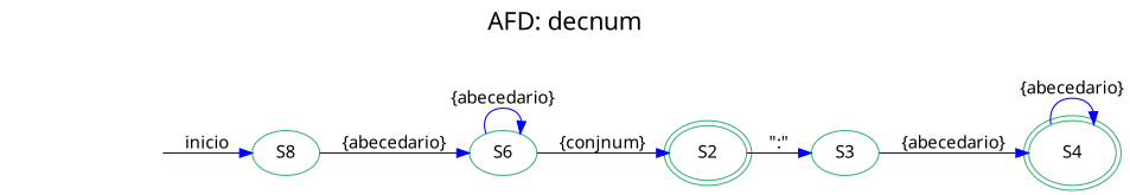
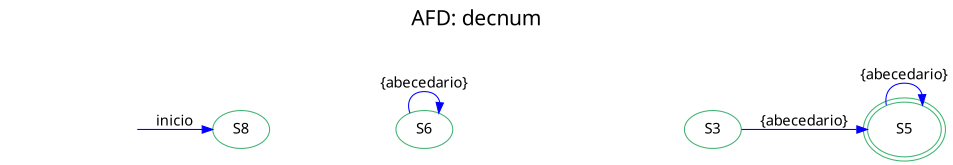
  digraph {
    fontname="Noto Sans"
    fontsize=20
    label="AFD: decnum"
    labelloc=t
    rankdir=LR
    node [color=mediumseagreen fontname="Noto Sans"]
    edge [color=blue fontname="Noto Sans"]
    n1 [label=S8]
    n2 [label=S6]
-   n3 [label=S2 peripheries=2]
    n4 [label=S3]
-   n5 [label=S4 peripheries=2]
+   n5 [label=S5 peripheries=2]
    secret_node [style=invis]
-   n1 -> n2 [label="{abecedario}"]
    n2 -> n2 [label="{abecedario}"]
-   n2 -> n3 [label="{conjnum}"]
-   n3 -> n4 [label="\":\""]
    n4 -> n5 [label="{abecedario}"]
    n5 -> n5 [label="{abecedario}"]
    secret_node -> n1 [label=inicio]
  }
